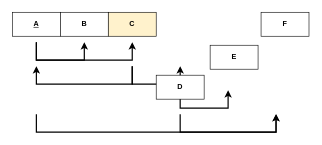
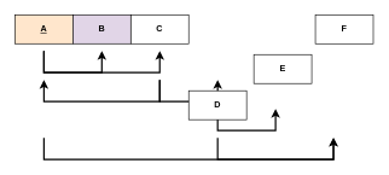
  <mxCell id="0" />
  <mxCell id="1" parent="0" />
  <mxCell id="2" style="edgeStyle=orthogonalEdgeStyle;rounded=0;orthogonalLoop=1;jettySize=auto;html=1;strokeWidth=2;" parent="1" edge="1"><mxGeometry relative="1" as="geometry"><mxPoint x="60" y="70" as="sourcePoint" /><mxPoint x="140" y="70" as="targetPoint" /><Array as="points"><mxPoint x="60" y="100" /><mxPoint x="140" y="100" /></Array></mxGeometry></mxCell>
  <mxCell id="3" style="edgeStyle=orthogonalEdgeStyle;rounded=0;orthogonalLoop=1;jettySize=auto;html=1;strokeWidth=2;" parent="1" edge="1"><mxGeometry relative="1" as="geometry"><mxPoint x="60" y="70" as="sourcePoint" /><mxPoint x="220" y="70" as="targetPoint" /><Array as="points"><mxPoint x="60" y="100" /><mxPoint x="220" y="100" /></Array></mxGeometry></mxCell>
  <mxCell id="4" style="edgeStyle=orthogonalEdgeStyle;rounded=0;orthogonalLoop=1;jettySize=auto;html=1;strokeWidth=2;" parent="1" edge="1"><mxGeometry relative="1" as="geometry"><mxPoint x="60" y="190" as="sourcePoint" /><mxPoint x="460" y="190" as="targetPoint" /><Array as="points"><mxPoint x="60" y="220" /><mxPoint x="460" y="220" /></Array></mxGeometry></mxCell>
- <mxCell id="5" value="A" style="html=1;whiteSpace=wrap;fontStyle=5" parent="1" vertex="1"><mxGeometry x="20" y="20" width="80" height="40" as="geometry" /></mxCell>
- <mxCell id="6" value="B" style="html=1;whiteSpace=wrap;fontStyle=1" parent="1" vertex="1"><mxGeometry x="100" y="20" width="80" height="40" as="geometry" /></mxCell>
+ <mxCell id="5" value="A" style="html=1;whiteSpace=wrap;fontStyle=5;fillColor=#ffe6cc;" parent="1" vertex="1"><mxGeometry x="20" y="20" width="80" height="40" as="geometry" /></mxCell>
+ <mxCell id="6" value="B" style="html=1;whiteSpace=wrap;fontStyle=1;fillColor=#e1d5e7;" parent="1" vertex="1"><mxGeometry x="100" y="20" width="80" height="40" as="geometry" /></mxCell>
  <mxCell id="7" style="edgeStyle=orthogonalEdgeStyle;rounded=0;orthogonalLoop=1;jettySize=auto;html=1;strokeWidth=2;" parent="1" edge="1"><mxGeometry relative="1" as="geometry"><mxPoint x="220" y="110" as="sourcePoint" /><mxPoint x="300" y="110" as="targetPoint" /><Array as="points"><mxPoint x="220" y="140" /><mxPoint x="300" y="140" /></Array></mxGeometry></mxCell>
  <mxCell id="8" style="edgeStyle=orthogonalEdgeStyle;rounded=0;orthogonalLoop=1;jettySize=auto;html=1;strokeWidth=2;" parent="1" edge="1"><mxGeometry relative="1" as="geometry"><mxPoint x="220" y="110" as="sourcePoint" /><mxPoint x="60" y="110" as="targetPoint" /><Array as="points"><mxPoint x="220" y="140" /><mxPoint x="60" y="140" /></Array></mxGeometry></mxCell>
- <mxCell id="9" value="C" style="html=1;whiteSpace=wrap;fontStyle=1;fillColor=#fff2cc;" parent="1" vertex="1"><mxGeometry x="180" y="20" width="80" height="40" as="geometry" /></mxCell>
+ <mxCell id="9" value="C" style="html=1;whiteSpace=wrap;fontStyle=1" parent="1" vertex="1"><mxGeometry x="180" y="20" width="80" height="40" as="geometry" /></mxCell>
  <mxCell id="10" style="edgeStyle=orthogonalEdgeStyle;rounded=0;orthogonalLoop=1;jettySize=auto;html=1;strokeWidth=2;" parent="1" edge="1"><mxGeometry relative="1" as="geometry"><mxPoint x="300" y="150" as="sourcePoint" /><mxPoint x="380" y="150" as="targetPoint" /><Array as="points"><mxPoint x="300" y="180" /><mxPoint x="380" y="180" /></Array></mxGeometry></mxCell>
  <mxCell id="11" style="edgeStyle=orthogonalEdgeStyle;rounded=0;orthogonalLoop=1;jettySize=auto;html=1;strokeWidth=2;" parent="1" edge="1"><mxGeometry relative="1" as="geometry"><mxPoint x="300" y="190" as="sourcePoint" /><mxPoint x="460" y="190" as="targetPoint" /><Array as="points"><mxPoint x="300" y="220" /><mxPoint x="460" y="220" /></Array></mxGeometry></mxCell>
  <mxCell id="12" value="D" style="html=1;whiteSpace=wrap;fontStyle=1" parent="1" vertex="1"><mxGeometry x="260" y="125" width="80" height="40" as="geometry" /></mxCell>
  <mxCell id="13" value="E" style="html=1;whiteSpace=wrap;fontStyle=1" parent="1" vertex="1"><mxGeometry x="350" y="75" width="80" height="40" as="geometry" /></mxCell>
  <mxCell id="14" value="F" style="html=1;whiteSpace=wrap;fontStyle=1" parent="1" vertex="1"><mxGeometry x="435" y="20" width="80" height="40" as="geometry" /></mxCell>
